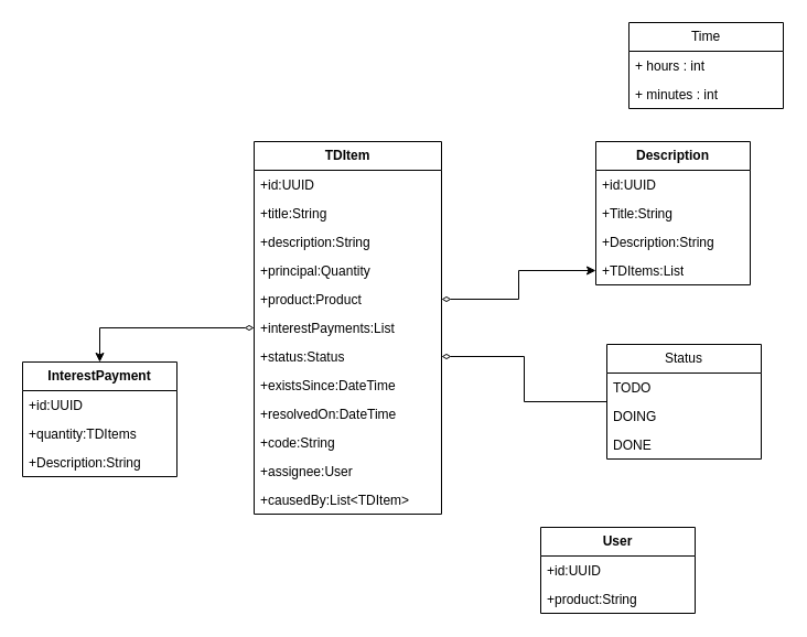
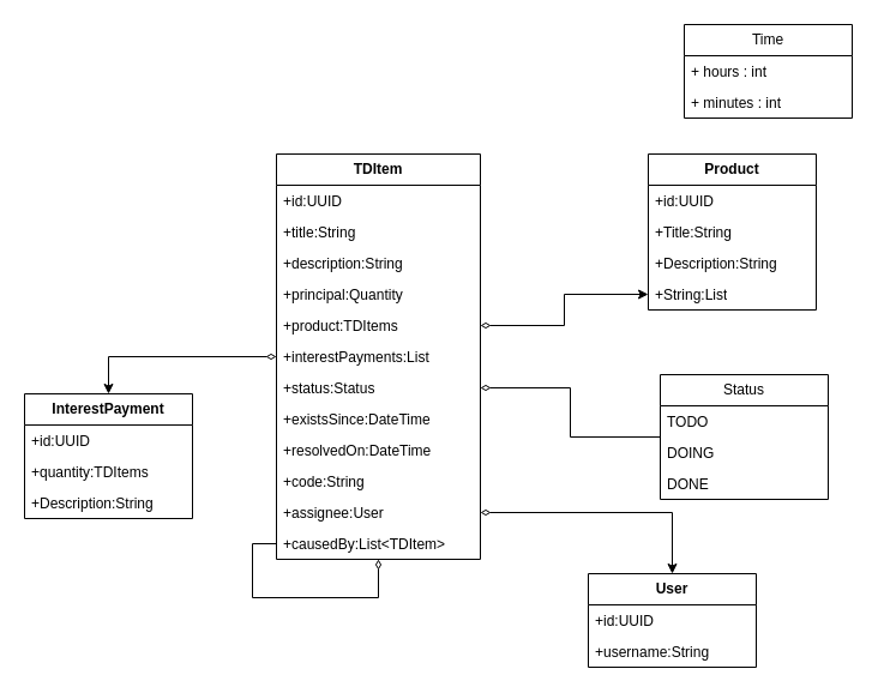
  <mxCell id="0" />
  <mxCell id="1" parent="0" />
  <mxCell id="2" value="TDItem" style="swimlane;fontStyle=1;childLayout=stackLayout;horizontal=1;startSize=26;fillColor=none;horizontalStack=0;resizeParent=1;resizeParentMax=0;resizeLast=0;collapsible=1;marginBottom=0;whiteSpace=wrap;html=1;" vertex="1" parent="1"><mxGeometry x="230" y="128" width="170" height="338" as="geometry" /></mxCell>
  <mxCell id="3" value="+id:UUID" style="text;strokeColor=none;fillColor=none;align=left;verticalAlign=top;spacingLeft=4;spacingRight=4;overflow=hidden;rotatable=0;points=[[0,0.5],[1,0.5]];portConstraint=eastwest;whiteSpace=wrap;html=1;" vertex="1" parent="2"><mxGeometry y="26" width="170" height="26" as="geometry" /></mxCell>
  <mxCell id="4" value="+title:String" style="text;strokeColor=none;fillColor=none;align=left;verticalAlign=top;spacingLeft=4;spacingRight=4;overflow=hidden;rotatable=0;points=[[0,0.5],[1,0.5]];portConstraint=eastwest;whiteSpace=wrap;html=1;" vertex="1" parent="2"><mxGeometry y="52" width="170" height="26" as="geometry" /></mxCell>
  <mxCell id="5" value="+description:String" style="text;strokeColor=none;fillColor=none;align=left;verticalAlign=top;spacingLeft=4;spacingRight=4;overflow=hidden;rotatable=0;points=[[0,0.5],[1,0.5]];portConstraint=eastwest;whiteSpace=wrap;html=1;" vertex="1" parent="2"><mxGeometry y="78" width="170" height="26" as="geometry" /></mxCell>
  <mxCell id="6" value="+principal:Quantity" style="text;strokeColor=none;fillColor=none;align=left;verticalAlign=top;spacingLeft=4;spacingRight=4;overflow=hidden;rotatable=0;points=[[0,0.5],[1,0.5]];portConstraint=eastwest;whiteSpace=wrap;html=1;" vertex="1" parent="2"><mxGeometry y="104" width="170" height="26" as="geometry" /></mxCell>
- <mxCell id="7" value="+product:Product" style="text;strokeColor=none;fillColor=none;align=left;verticalAlign=top;spacingLeft=4;spacingRight=4;overflow=hidden;rotatable=0;points=[[0,0.5],[1,0.5]];portConstraint=eastwest;whiteSpace=wrap;html=1;" vertex="1" parent="2"><mxGeometry y="130" width="170" height="26" as="geometry" /></mxCell>
+ <mxCell id="7" value="+product:TDItems" style="text;strokeColor=none;fillColor=none;align=left;verticalAlign=top;spacingLeft=4;spacingRight=4;overflow=hidden;rotatable=0;points=[[0,0.5],[1,0.5]];portConstraint=eastwest;whiteSpace=wrap;html=1;" vertex="1" parent="2"><mxGeometry y="130" width="170" height="26" as="geometry" /></mxCell>
  <mxCell id="8" value="+interestPayments:List" style="text;strokeColor=none;fillColor=none;align=left;verticalAlign=top;spacingLeft=4;spacingRight=4;overflow=hidden;rotatable=0;points=[[0,0.5],[1,0.5]];portConstraint=eastwest;whiteSpace=wrap;html=1;" vertex="1" parent="2"><mxGeometry y="156" width="170" height="26" as="geometry" /></mxCell>
  <mxCell id="9" value="+status:Status" style="text;strokeColor=none;fillColor=none;align=left;verticalAlign=top;spacingLeft=4;spacingRight=4;overflow=hidden;rotatable=0;points=[[0,0.5],[1,0.5]];portConstraint=eastwest;whiteSpace=wrap;html=1;" vertex="1" parent="2"><mxGeometry y="182" width="170" height="26" as="geometry" /></mxCell>
  <mxCell id="10" value="+existsSince:DateTime" style="text;strokeColor=none;fillColor=none;align=left;verticalAlign=top;spacingLeft=4;spacingRight=4;overflow=hidden;rotatable=0;points=[[0,0.5],[1,0.5]];portConstraint=eastwest;whiteSpace=wrap;html=1;" vertex="1" parent="2"><mxGeometry y="208" width="170" height="26" as="geometry" /></mxCell>
  <mxCell id="11" value="+resolvedOn:DateTime" style="text;strokeColor=none;fillColor=none;align=left;verticalAlign=top;spacingLeft=4;spacingRight=4;overflow=hidden;rotatable=0;points=[[0,0.5],[1,0.5]];portConstraint=eastwest;whiteSpace=wrap;html=1;" vertex="1" parent="2"><mxGeometry y="234" width="170" height="26" as="geometry" /></mxCell>
  <mxCell id="12" value="+code:String" style="text;strokeColor=none;fillColor=none;align=left;verticalAlign=top;spacingLeft=4;spacingRight=4;overflow=hidden;rotatable=0;points=[[0,0.5],[1,0.5]];portConstraint=eastwest;whiteSpace=wrap;html=1;" vertex="1" parent="2"><mxGeometry y="260" width="170" height="26" as="geometry" /></mxCell>
  <mxCell id="13" value="+assignee:User" style="text;strokeColor=none;fillColor=none;align=left;verticalAlign=top;spacingLeft=4;spacingRight=4;overflow=hidden;rotatable=0;points=[[0,0.5],[1,0.5]];portConstraint=eastwest;whiteSpace=wrap;html=1;" vertex="1" parent="2"><mxGeometry y="286" width="170" height="26" as="geometry" /></mxCell>
+ <mxCell id="14" style="edgeStyle=orthogonalEdgeStyle;rounded=0;orthogonalLoop=1;jettySize=auto;html=1;endArrow=diamondThin;endFill=0;" edge="1" parent="2" source="15" target="2"><mxGeometry relative="1" as="geometry"><Array as="points"><mxPoint x="-20" y="325" /><mxPoint x="-20" y="370" /><mxPoint x="85" y="370" /></Array></mxGeometry></mxCell>
  <mxCell id="15" value="+causedBy:List&amp;lt;TDItem&amp;gt;" style="text;strokeColor=none;fillColor=none;align=left;verticalAlign=top;spacingLeft=4;spacingRight=4;overflow=hidden;rotatable=0;points=[[0,0.5],[1,0.5]];portConstraint=eastwest;whiteSpace=wrap;html=1;" vertex="1" parent="2"><mxGeometry y="312" width="170" height="26" as="geometry" /></mxCell>
  <mxCell id="16" value="Time" style="swimlane;fontStyle=0;childLayout=stackLayout;horizontal=1;startSize=26;fillColor=none;horizontalStack=0;resizeParent=1;resizeParentMax=0;resizeLast=0;collapsible=1;marginBottom=0;whiteSpace=wrap;html=1;" vertex="1" parent="1"><mxGeometry x="570" y="20" width="140" height="78" as="geometry" /></mxCell>
  <mxCell id="17" value="+ hours : int" style="text;strokeColor=none;fillColor=none;align=left;verticalAlign=top;spacingLeft=4;spacingRight=4;overflow=hidden;rotatable=0;points=[[0,0.5],[1,0.5]];portConstraint=eastwest;whiteSpace=wrap;html=1;" vertex="1" parent="16"><mxGeometry y="26" width="140" height="26" as="geometry" /></mxCell>
  <mxCell id="18" value="+ minutes : int" style="text;strokeColor=none;fillColor=none;align=left;verticalAlign=top;spacingLeft=4;spacingRight=4;overflow=hidden;rotatable=0;points=[[0,0.5],[1,0.5]];portConstraint=eastwest;whiteSpace=wrap;html=1;" vertex="1" parent="16"><mxGeometry y="52" width="140" height="26" as="geometry" /></mxCell>
- <mxCell id="19" value="Description" style="swimlane;fontStyle=1;childLayout=stackLayout;horizontal=1;startSize=26;fillColor=none;horizontalStack=0;resizeParent=1;resizeParentMax=0;resizeLast=0;collapsible=1;marginBottom=0;whiteSpace=wrap;html=1;" vertex="1" parent="1"><mxGeometry x="540" y="128" width="140" height="130" as="geometry" /></mxCell>
+ <mxCell id="19" value="Product" style="swimlane;fontStyle=1;childLayout=stackLayout;horizontal=1;startSize=26;fillColor=none;horizontalStack=0;resizeParent=1;resizeParentMax=0;resizeLast=0;collapsible=1;marginBottom=0;whiteSpace=wrap;html=1;" vertex="1" parent="1"><mxGeometry x="540" y="128" width="140" height="130" as="geometry" /></mxCell>
  <mxCell id="20" value="+id:UUID" style="text;strokeColor=none;fillColor=none;align=left;verticalAlign=top;spacingLeft=4;spacingRight=4;overflow=hidden;rotatable=0;points=[[0,0.5],[1,0.5]];portConstraint=eastwest;whiteSpace=wrap;html=1;" vertex="1" parent="19"><mxGeometry y="26" width="140" height="26" as="geometry" /></mxCell>
  <mxCell id="21" value="+Title:String" style="text;strokeColor=none;fillColor=none;align=left;verticalAlign=top;spacingLeft=4;spacingRight=4;overflow=hidden;rotatable=0;points=[[0,0.5],[1,0.5]];portConstraint=eastwest;whiteSpace=wrap;html=1;" vertex="1" parent="19"><mxGeometry y="52" width="140" height="26" as="geometry" /></mxCell>
  <mxCell id="22" value="+Description:String" style="text;strokeColor=none;fillColor=none;align=left;verticalAlign=top;spacingLeft=4;spacingRight=4;overflow=hidden;rotatable=0;points=[[0,0.5],[1,0.5]];portConstraint=eastwest;whiteSpace=wrap;html=1;" vertex="1" parent="19"><mxGeometry y="78" width="140" height="26" as="geometry" /></mxCell>
- <mxCell id="23" value="+TDItems:List" style="text;strokeColor=none;fillColor=none;align=left;verticalAlign=top;spacingLeft=4;spacingRight=4;overflow=hidden;rotatable=0;points=[[0,0.5],[1,0.5]];portConstraint=eastwest;whiteSpace=wrap;html=1;" vertex="1" parent="19"><mxGeometry y="104" width="140" height="26" as="geometry" /></mxCell>
+ <mxCell id="23" value="+String:List" style="text;strokeColor=none;fillColor=none;align=left;verticalAlign=top;spacingLeft=4;spacingRight=4;overflow=hidden;rotatable=0;points=[[0,0.5],[1,0.5]];portConstraint=eastwest;whiteSpace=wrap;html=1;" vertex="1" parent="19"><mxGeometry y="104" width="140" height="26" as="geometry" /></mxCell>
  <mxCell id="24" style="edgeStyle=orthogonalEdgeStyle;rounded=0;orthogonalLoop=1;jettySize=auto;html=1;startArrow=diamondThin;startFill=0;" edge="1" parent="1" source="7" target="23"><mxGeometry relative="1" as="geometry" /></mxCell>
  <mxCell id="25" value="InterestPayment" style="swimlane;fontStyle=1;childLayout=stackLayout;horizontal=1;startSize=26;fillColor=none;horizontalStack=0;resizeParent=1;resizeParentMax=0;resizeLast=0;collapsible=1;marginBottom=0;whiteSpace=wrap;html=1;" vertex="1" parent="1"><mxGeometry x="20" y="328" width="140" height="104" as="geometry" /></mxCell>
  <mxCell id="26" value="+id:UUID" style="text;strokeColor=none;fillColor=none;align=left;verticalAlign=top;spacingLeft=4;spacingRight=4;overflow=hidden;rotatable=0;points=[[0,0.5],[1,0.5]];portConstraint=eastwest;whiteSpace=wrap;html=1;" vertex="1" parent="25"><mxGeometry y="26" width="140" height="26" as="geometry" /></mxCell>
  <mxCell id="27" value="+quantity:TDItems" style="text;strokeColor=none;fillColor=none;align=left;verticalAlign=top;spacingLeft=4;spacingRight=4;overflow=hidden;rotatable=0;points=[[0,0.5],[1,0.5]];portConstraint=eastwest;whiteSpace=wrap;html=1;" vertex="1" parent="25"><mxGeometry y="52" width="140" height="26" as="geometry" /></mxCell>
  <mxCell id="28" value="+Description:String" style="text;strokeColor=none;fillColor=none;align=left;verticalAlign=top;spacingLeft=4;spacingRight=4;overflow=hidden;rotatable=0;points=[[0,0.5],[1,0.5]];portConstraint=eastwest;whiteSpace=wrap;html=1;" vertex="1" parent="25"><mxGeometry y="78" width="140" height="26" as="geometry" /></mxCell>
  <mxCell id="29" style="edgeStyle=orthogonalEdgeStyle;rounded=0;orthogonalLoop=1;jettySize=auto;html=1;entryX=0.5;entryY=0;entryDx=0;entryDy=0;startArrow=diamondThin;startFill=0;" edge="1" parent="1" source="8" target="25"><mxGeometry relative="1" as="geometry" /></mxCell>
  <mxCell id="30" value="Status" style="swimlane;fontStyle=0;childLayout=stackLayout;horizontal=1;startSize=26;fillColor=none;horizontalStack=0;resizeParent=1;resizeParentMax=0;resizeLast=0;collapsible=1;marginBottom=0;whiteSpace=wrap;html=1;" vertex="1" parent="1"><mxGeometry x="550" y="312" width="140" height="104" as="geometry" /></mxCell>
  <mxCell id="31" value="TODO" style="text;strokeColor=none;fillColor=none;align=left;verticalAlign=top;spacingLeft=4;spacingRight=4;overflow=hidden;rotatable=0;points=[[0,0.5],[1,0.5]];portConstraint=eastwest;whiteSpace=wrap;html=1;" vertex="1" parent="30"><mxGeometry y="26" width="140" height="26" as="geometry" /></mxCell>
  <mxCell id="32" value="DOING" style="text;strokeColor=none;fillColor=none;align=left;verticalAlign=top;spacingLeft=4;spacingRight=4;overflow=hidden;rotatable=0;points=[[0,0.5],[1,0.5]];portConstraint=eastwest;whiteSpace=wrap;html=1;" vertex="1" parent="30"><mxGeometry y="52" width="140" height="26" as="geometry" /></mxCell>
  <mxCell id="33" value="DONE" style="text;strokeColor=none;fillColor=none;align=left;verticalAlign=top;spacingLeft=4;spacingRight=4;overflow=hidden;rotatable=0;points=[[0,0.5],[1,0.5]];portConstraint=eastwest;whiteSpace=wrap;html=1;" vertex="1" parent="30"><mxGeometry y="78" width="140" height="26" as="geometry" /></mxCell>
  <mxCell id="34" style="edgeStyle=orthogonalEdgeStyle;rounded=0;orthogonalLoop=1;jettySize=auto;html=1;startArrow=diamondThin;startFill=0;endArrow=none;" edge="1" parent="1" source="9" target="30"><mxGeometry relative="1" as="geometry" /></mxCell>
  <mxCell id="35" value="User" style="swimlane;fontStyle=1;childLayout=stackLayout;horizontal=1;startSize=26;fillColor=none;horizontalStack=0;resizeParent=1;resizeParentMax=0;resizeLast=0;collapsible=1;marginBottom=0;whiteSpace=wrap;html=1;" vertex="1" parent="1"><mxGeometry x="490" y="478" width="140" height="78" as="geometry" /></mxCell>
  <mxCell id="36" value="+id:UUID" style="text;strokeColor=none;fillColor=none;align=left;verticalAlign=top;spacingLeft=4;spacingRight=4;overflow=hidden;rotatable=0;points=[[0,0.5],[1,0.5]];portConstraint=eastwest;whiteSpace=wrap;html=1;" vertex="1" parent="35"><mxGeometry y="26" width="140" height="26" as="geometry" /></mxCell>
- <mxCell id="37" value="+product:String" style="text;strokeColor=none;fillColor=none;align=left;verticalAlign=top;spacingLeft=4;spacingRight=4;overflow=hidden;rotatable=0;points=[[0,0.5],[1,0.5]];portConstraint=eastwest;whiteSpace=wrap;html=1;" vertex="1" parent="35"><mxGeometry y="52" width="140" height="26" as="geometry" /></mxCell>
+ <mxCell id="37" value="+username:String" style="text;strokeColor=none;fillColor=none;align=left;verticalAlign=top;spacingLeft=4;spacingRight=4;overflow=hidden;rotatable=0;points=[[0,0.5],[1,0.5]];portConstraint=eastwest;whiteSpace=wrap;html=1;" vertex="1" parent="35"><mxGeometry y="52" width="140" height="26" as="geometry" /></mxCell>
+ <mxCell id="38" style="edgeStyle=orthogonalEdgeStyle;rounded=0;orthogonalLoop=1;jettySize=auto;html=1;entryX=0.5;entryY=0;entryDx=0;entryDy=0;startArrow=diamondThin;startFill=0;" edge="1" parent="1" source="13" target="35"><mxGeometry relative="1" as="geometry" /></mxCell>
